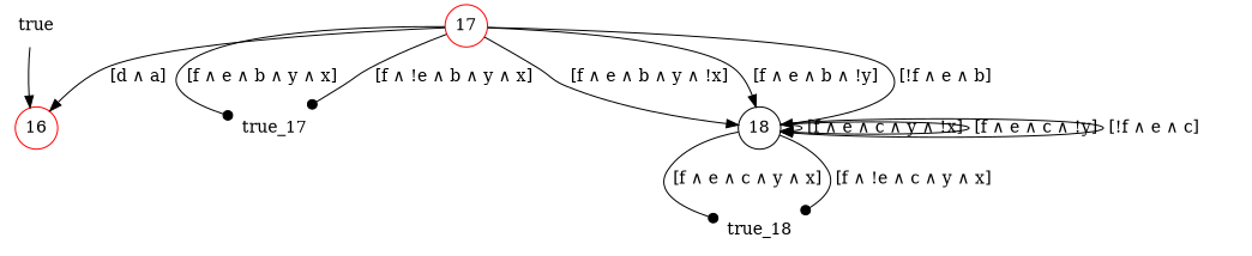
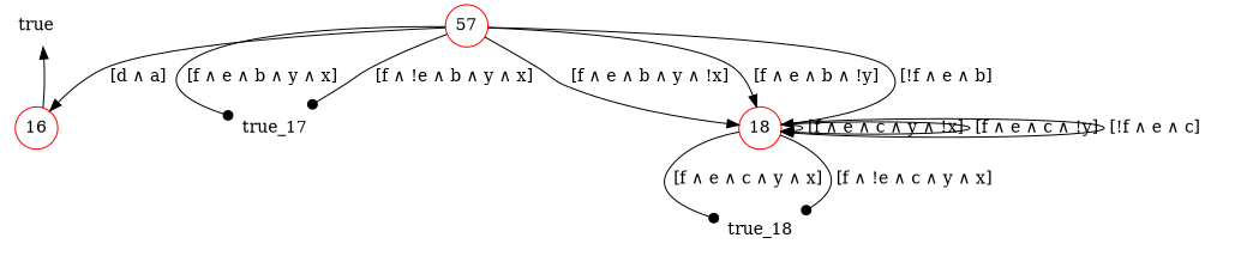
  digraph {
    arrowType=open
    fontsize=10
    rank=same
    node [shape=plaintext]
    n1 [label=true]
    16 [color=red fixedsize=true shape=circle]
-   17 [color=red fixedsize=true shape=circle]
+   17 [color=red fixedsize=true shape=circle label=57]
    true_17
-   18 [color=black fixedsize=true shape=circle]
+   18 [color=red fixedsize=true shape=circle]
    true_18
-   n1 -> 16
+   16 -> n1
    17 -> 16 [label=" [d &and; a] "]
    17 -> true_17 [arrowhead=dot label=" [f &and; e &and; b &and; y &and; x] "]
    17 -> true_17 [arrowhead=dot label=" [f &and; !e &and; b &and; y &and; x] "]
    17 -> 18 [label=" [f &and; e &and; b &and; y &and; !x] "]
    17 -> 18 [label=" [f &and; e &and; b &and; !y] "]
    17 -> 18 [label=" [!f &and; e &and; b] "]
    18 -> 18 [label=" [f &and; e &and; c &and; y &and; !x] "]
    18 -> 18 [label=" [f &and; e &and; c &and; !y] "]
    18 -> 18 [label=" [!f &and; e &and; c] "]
    18 -> true_18 [arrowhead=dot label=" [f &and; e &and; c &and; y &and; x] "]
    18 -> true_18 [arrowhead=dot label=" [f &and; !e &and; c &and; y &and; x] "]
  }
